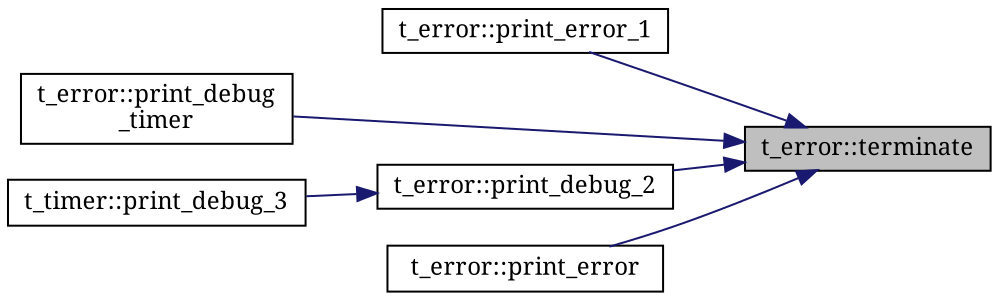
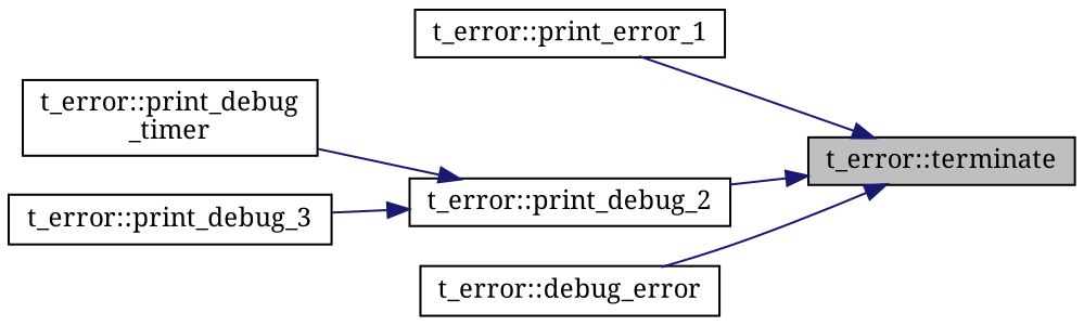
  digraph {
    fontname="Noto Serif"
    rankdir=RL
    node [color=black fontname="Noto Serif" fontsize=12 shape=record]
    edge [color=midnightblue dir=back fontname="Noto Serif" fontsize=12 labelfontname=Helvetica labelfontsize=12 style=solid]
    n1 [fillcolor=grey75 fontcolor=black height=0.2 label="t_error::terminate" style=filled width=0.4]
    n2 [height=0.2 label="t_error::print_error_1" width=0.4]
    n3 [height=0.2 label="t_error::print_debug_2" width=0.4]
    n4 [height=0.2 label="t_error::print_debug\l_timer" width=0.4]
-   n5 [height=0.2 label="t_error::print_error" width=0.4]
-   n6 [height=0.2 label="t_timer::print_debug_3" width=0.4]
+   n5 [height=0.2 label="t_error::debug_error" width=0.4]
+   n6 [height=0.2 label="t_error::print_debug_3" width=0.4]
    n1 -> n2
    n1 -> n3
-   n1 -> n4
+   n3 -> n4
    n1 -> n5
    n3 -> n6
  }
